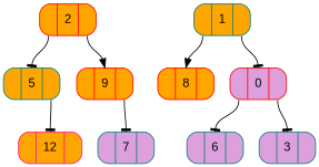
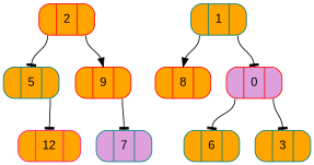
  digraph {
    fontname="Liberation Sans"
    node [color=teal fillcolor=orange fontcolor=black fontname="Liberation Sans" shape=record style="filled, rounded"]
    edge [arrowhead=tee fontname="Liberation Sans" headport=v tailport=r]
    n1 [color=red label="<l>|<v> 2|<r>"]
    n2 [label="<l>|<v> 5|<r>"]
    n3 [color=red label="<l>|<v> 9|<r>"]
    n4 [label="<l>|<v> 1|<r>"]
    n5 [color=red label="<l>|<v> 8|<r>"]
    n6 [color=red fillcolor=plum label="<l>|<v> 0|<r>"]
    n7 [color=deeppink label="<l>|<v> 12|<r>"]
    n8 [fillcolor=plum label="<l>|<v> 7|<r>"]
-   n9 [fillcolor=plum label="<l>|<v> 6|<r>"]
-   n10 [fillcolor=plum label="<l>|<v> 3|<r>"]
+   n9 [label="<l>|<v> 6|<r>"]
+   n10 [label="<l>|<v> 3|<r>"]
    n1 -> n2 [tailport=l]
    n1 -> n3 [arrowhead=normal]
    n2 -> n7
    n3 -> n8
    n4 -> n5 [arrowhead=normal tailport=l]
    n4 -> n6
    n6 -> n9 [tailport=l]
    n6 -> n10
  }
